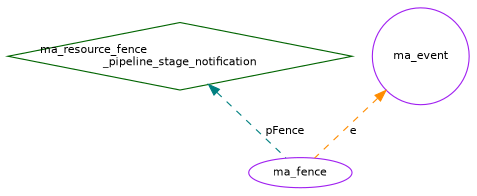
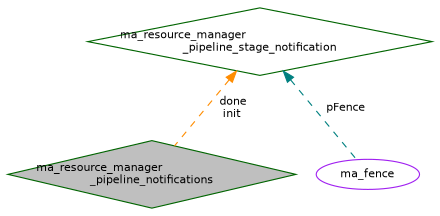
  digraph {
    node [color=darkgreen fillcolor=white fontname=Helvetica fontsize=10 shape=diamond style=filled]
    edge [color=darkorange dir=back fontname=Helvetica fontsize=10 labelfontname=Helvetica labelfontsize=10 style=dashed]
-   n2 [height=0.2 label="ma_resource_fence\l_pipeline_stage_notification" width=0.4]
+   n1 [fillcolor=grey75 fontcolor=black height=0.2 label="ma_resource_manager\l_pipeline_notifications" width=0.4]
+   n2 [height=0.2 label="ma_resource_manager\l_pipeline_stage_notification" width=0.4]
    n3 [color=purple height=0.2 label=ma_fence shape=ellipse width=0.4]
-   n4 [color=purple height=0.2 label=ma_event shape=circle width=0.4]
+   n2 -> n1 [label=" done\ninit"]
    n2 -> n3 [color=teal label=" pFence"]
-   n4 -> n3 [label=" e"]
  }
